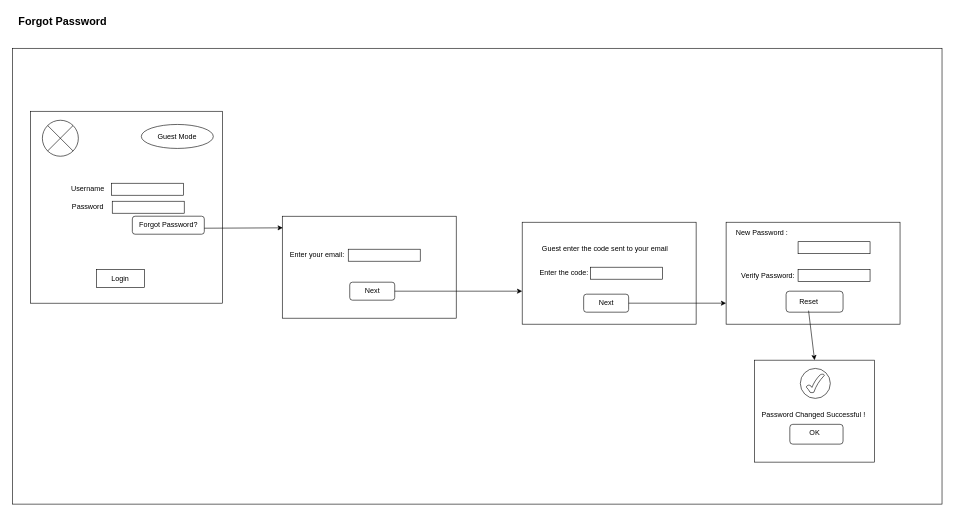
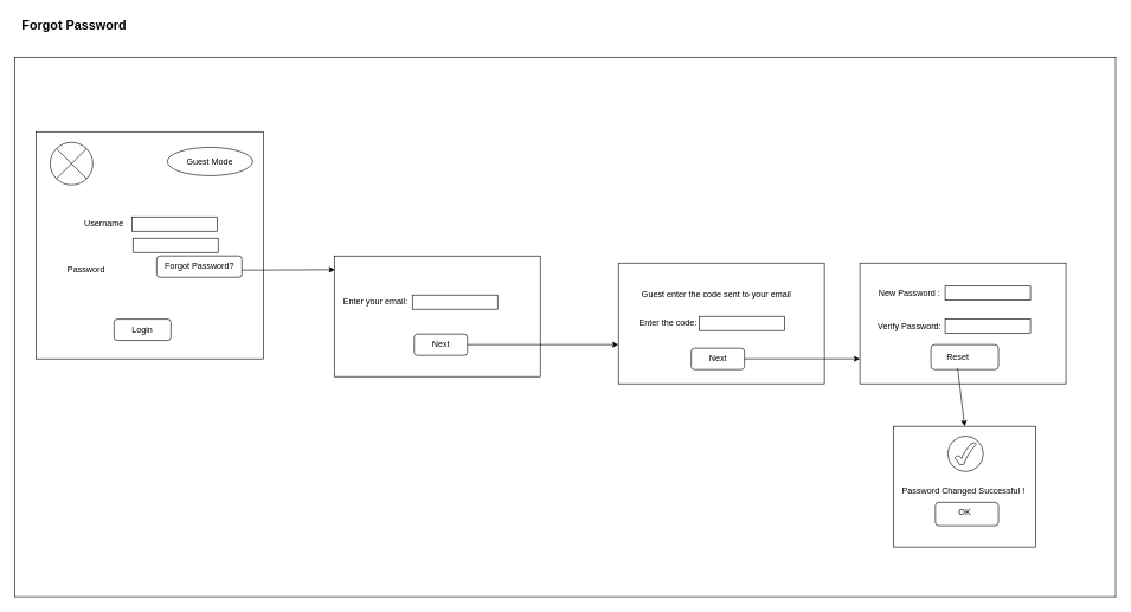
  <mxCell id="0" />
  <mxCell id="1" parent="0" />
  <mxCell id="2" value="" style="rounded=0;whiteSpace=wrap;html=1;" vertex="1" parent="1"><mxGeometry x="20" y="80" width="1550" height="760" as="geometry" /></mxCell>
  <mxCell id="3" value="" style="whiteSpace=wrap;html=1;aspect=fixed;" vertex="1" parent="1"><mxGeometry x="50" y="185" width="320" height="320" as="geometry" /></mxCell>
  <mxCell id="4" value="Username" style="text;html=1;strokeColor=none;fillColor=none;align=center;verticalAlign=middle;whiteSpace=wrap;rounded=0;" vertex="1" parent="1"><mxGeometry x="115.5" y="300" width="60" height="30" as="geometry" /></mxCell>
- <mxCell id="5" value="Password" style="text;html=1;strokeColor=none;fillColor=none;align=center;verticalAlign=middle;whiteSpace=wrap;rounded=0;" vertex="1" parent="1"><mxGeometry x="115.5" y="330" width="60" height="30" as="geometry" /></mxCell>
+ <mxCell id="5" value="Password" style="text;html=1;strokeColor=none;fillColor=none;align=center;verticalAlign=middle;whiteSpace=wrap;rounded=0;" vertex="1" parent="1"><mxGeometry x="90.5" y="365" width="60" height="30" as="geometry" /></mxCell>
  <mxCell id="6" value="" style="rounded=0;whiteSpace=wrap;html=1;" vertex="1" parent="1"><mxGeometry x="185.5" y="305" width="120" height="20" as="geometry" /></mxCell>
  <mxCell id="7" value="" style="rounded=0;whiteSpace=wrap;html=1;" vertex="1" parent="1"><mxGeometry x="186.5" y="335" width="120" height="20" as="geometry" /></mxCell>
  <mxCell id="8" value="" style="ellipse;whiteSpace=wrap;html=1;aspect=fixed;" vertex="1" parent="1"><mxGeometry x="70" y="200" width="60" height="60" as="geometry" /></mxCell>
  <mxCell id="9" value="" style="endArrow=none;html=1;rounded=0;entryX=0;entryY=0;entryDx=0;entryDy=0;exitX=1;exitY=1;exitDx=0;exitDy=0;" edge="1" parent="1" source="8" target="8"><mxGeometry width="50" height="50" relative="1" as="geometry"><mxPoint x="240" y="370" as="sourcePoint" /><mxPoint x="290" y="320" as="targetPoint" /></mxGeometry></mxCell>
  <mxCell id="10" value="" style="endArrow=none;html=1;rounded=0;entryX=1;entryY=0;entryDx=0;entryDy=0;exitX=0;exitY=1;exitDx=0;exitDy=0;" edge="1" parent="1" source="8" target="8"><mxGeometry width="50" height="50" relative="1" as="geometry"><mxPoint x="240" y="370" as="sourcePoint" /><mxPoint x="290" y="320" as="targetPoint" /></mxGeometry></mxCell>
- <mxCell id="11" value="Login" style="whiteSpace=wrap;html=1;rounded=0;" vertex="1" parent="1"><mxGeometry x="160" y="449" width="80" height="30" as="geometry" /></mxCell>
+ <mxCell id="11" value="Login" style="rounded=1;whiteSpace=wrap;html=1;" vertex="1" parent="1"><mxGeometry x="160" y="449" width="80" height="30" as="geometry" /></mxCell>
  <mxCell id="12" value="Guest Mode" style="ellipse;whiteSpace=wrap;html=1;" vertex="1" parent="1"><mxGeometry x="235" y="207" width="120" height="40" as="geometry" /></mxCell>
  <mxCell id="13" value="" style="rounded=0;whiteSpace=wrap;html=1;" vertex="1" parent="1"><mxGeometry x="470" y="360" width="290" height="170" as="geometry" /></mxCell>
  <mxCell id="14" value="Enter your email:&amp;nbsp;" style="text;html=1;strokeColor=none;fillColor=none;align=center;verticalAlign=middle;whiteSpace=wrap;rounded=0;" vertex="1" parent="1"><mxGeometry x="480" y="410" width="100" height="30" as="geometry" /></mxCell>
  <mxCell id="15" value="" style="rounded=0;whiteSpace=wrap;html=1;" vertex="1" parent="1"><mxGeometry x="580" y="415" width="120" height="20" as="geometry" /></mxCell>
  <mxCell id="16" value="Next" style="rounded=1;whiteSpace=wrap;html=1;" vertex="1" parent="1"><mxGeometry x="582.5" y="470" width="75" height="30" as="geometry" /></mxCell>
  <mxCell id="17" value="" style="endArrow=classic;html=1;rounded=0;exitX=1;exitY=0.5;exitDx=0;exitDy=0;" edge="1" parent="1" source="16"><mxGeometry width="50" height="50" relative="1" as="geometry"><mxPoint x="480" y="370" as="sourcePoint" /><mxPoint x="870" y="485" as="targetPoint" /></mxGeometry></mxCell>
  <mxCell id="18" value="" style="rounded=0;whiteSpace=wrap;html=1;" vertex="1" parent="1"><mxGeometry x="980" y="425" width="120" height="20" as="geometry" /></mxCell>
  <mxCell id="19" value="" style="rounded=0;whiteSpace=wrap;html=1;" vertex="1" parent="1"><mxGeometry x="870" y="370" width="290" height="170" as="geometry" /></mxCell>
  <mxCell id="20" value="Next" style="rounded=1;whiteSpace=wrap;html=1;" vertex="1" parent="1"><mxGeometry x="972.5" y="490" width="75" height="30" as="geometry" /></mxCell>
  <mxCell id="21" value="Enter the code:" style="text;html=1;strokeColor=none;fillColor=none;align=center;verticalAlign=middle;whiteSpace=wrap;rounded=0;" vertex="1" parent="1"><mxGeometry x="890" y="440" width="100" height="30" as="geometry" /></mxCell>
  <mxCell id="22" value="" style="rounded=0;whiteSpace=wrap;html=1;" vertex="1" parent="1"><mxGeometry x="984" y="445" width="120" height="20" as="geometry" /></mxCell>
  <mxCell id="23" value="" style="rounded=1;whiteSpace=wrap;html=1;" vertex="1" parent="1"><mxGeometry x="220" y="360" width="120" height="30" as="geometry" /></mxCell>
  <mxCell id="24" value="Guest enter the code sent to your email&amp;nbsp;" style="text;html=1;strokeColor=none;fillColor=none;align=center;verticalAlign=middle;whiteSpace=wrap;rounded=0;" vertex="1" parent="1"><mxGeometry x="890" y="400" width="240" height="30" as="geometry" /></mxCell>
  <mxCell id="25" value="" style="endArrow=classic;html=1;rounded=0;exitX=1;exitY=0.5;exitDx=0;exitDy=0;" edge="1" parent="1" source="20"><mxGeometry width="50" height="50" relative="1" as="geometry"><mxPoint x="840" y="370" as="sourcePoint" /><mxPoint x="1210" y="505" as="targetPoint" /></mxGeometry></mxCell>
  <mxCell id="26" value="Forgot Password?" style="text;html=1;strokeColor=none;fillColor=none;align=center;verticalAlign=middle;whiteSpace=wrap;rounded=0;" vertex="1" parent="1"><mxGeometry x="227.5" y="360" width="105" height="30" as="geometry" /></mxCell>
  <mxCell id="27" value="" style="endArrow=classic;html=1;rounded=0;entryX=0.003;entryY=0.114;entryDx=0;entryDy=0;entryPerimeter=0;" edge="1" parent="1" target="13"><mxGeometry width="50" height="50" relative="1" as="geometry"><mxPoint x="340" y="380" as="sourcePoint" /><mxPoint x="500" y="300" as="targetPoint" /></mxGeometry></mxCell>
  <mxCell id="28" value="" style="rounded=0;whiteSpace=wrap;html=1;" vertex="1" parent="1"><mxGeometry x="1210" y="370" width="290" height="170" as="geometry" /></mxCell>
- <mxCell id="29" value="New Password :" style="text;html=1;align=center;verticalAlign=middle;whiteSpace=wrap;rounded=0;" vertex="1" parent="1"><mxGeometry x="1220" y="372.5" width="100" height="30" as="geometry" /></mxCell>
+ <mxCell id="29" value="New Password :" style="text;html=1;align=center;verticalAlign=middle;whiteSpace=wrap;rounded=0;" vertex="1" parent="1"><mxGeometry x="1230" y="397.5" width="100" height="30" as="geometry" /></mxCell>
  <mxCell id="30" value="" style="rounded=0;whiteSpace=wrap;html=1;" vertex="1" parent="1"><mxGeometry x="1330" y="402.5" width="120" height="20" as="geometry" /></mxCell>
  <mxCell id="31" value="" style="rounded=0;whiteSpace=wrap;html=1;" vertex="1" parent="1"><mxGeometry x="1330" y="449" width="120" height="20" as="geometry" /></mxCell>
  <mxCell id="32" value="Verify Password:" style="text;html=1;align=center;verticalAlign=middle;whiteSpace=wrap;rounded=0;" vertex="1" parent="1"><mxGeometry x="1230" y="444" width="100" height="30" as="geometry" /></mxCell>
  <mxCell id="33" value="" style="rounded=1;whiteSpace=wrap;html=1;" vertex="1" parent="1"><mxGeometry x="1310" y="485" width="95" height="35" as="geometry" /></mxCell>
  <mxCell id="34" value="Reset" style="text;html=1;align=center;verticalAlign=middle;whiteSpace=wrap;rounded=0;" vertex="1" parent="1"><mxGeometry x="1317.5" y="487.5" width="60" height="30" as="geometry" /></mxCell>
  <mxCell id="35" value="" style="rounded=0;whiteSpace=wrap;html=1;" vertex="1" parent="1"><mxGeometry x="1257.5" y="600" width="200" height="170" as="geometry" /></mxCell>
  <mxCell id="36" value="" style="endArrow=classic;html=1;rounded=0;exitX=0.5;exitY=1;exitDx=0;exitDy=0;entryX=0.5;entryY=0;entryDx=0;entryDy=0;" edge="1" parent="1" source="34" target="35"><mxGeometry width="50" height="50" relative="1" as="geometry"><mxPoint x="1010" y="570" as="sourcePoint" /><mxPoint x="1060" y="520" as="targetPoint" /></mxGeometry></mxCell>
  <mxCell id="37" value="" style="ellipse;whiteSpace=wrap;html=1;aspect=fixed;" vertex="1" parent="1"><mxGeometry x="1333.75" y="613.76" width="50" height="50" as="geometry" /></mxCell>
  <mxCell id="38" value="" style="verticalLabelPosition=bottom;verticalAlign=top;html=1;shape=mxgraph.basic.tick" vertex="1" parent="1"><mxGeometry x="1343.75" y="623.13" width="30" height="31.25" as="geometry" /></mxCell>
  <mxCell id="39" value="Password Changed Successful !" style="text;html=1;align=center;verticalAlign=middle;whiteSpace=wrap;rounded=0;" vertex="1" parent="1"><mxGeometry x="1261" y="677" width="190" height="30" as="geometry" /></mxCell>
  <mxCell id="40" value="" style="rounded=1;whiteSpace=wrap;html=1;" vertex="1" parent="1"><mxGeometry x="1316.25" y="707" width="88.75" height="33" as="geometry" /></mxCell>
  <mxCell id="41" value="OK" style="text;html=1;align=center;verticalAlign=middle;whiteSpace=wrap;rounded=0;" vertex="1" parent="1"><mxGeometry x="1327.5" y="707" width="60" height="30" as="geometry" /></mxCell>
  <mxCell id="42" value="&lt;h2&gt;Forgot Password&lt;/h2&gt;" style="text;html=1;align=center;verticalAlign=middle;whiteSpace=wrap;rounded=0;fontStyle=1" vertex="1" parent="1"><mxGeometry x="21" y="20" width="165.5" height="30" as="geometry" /></mxCell>
